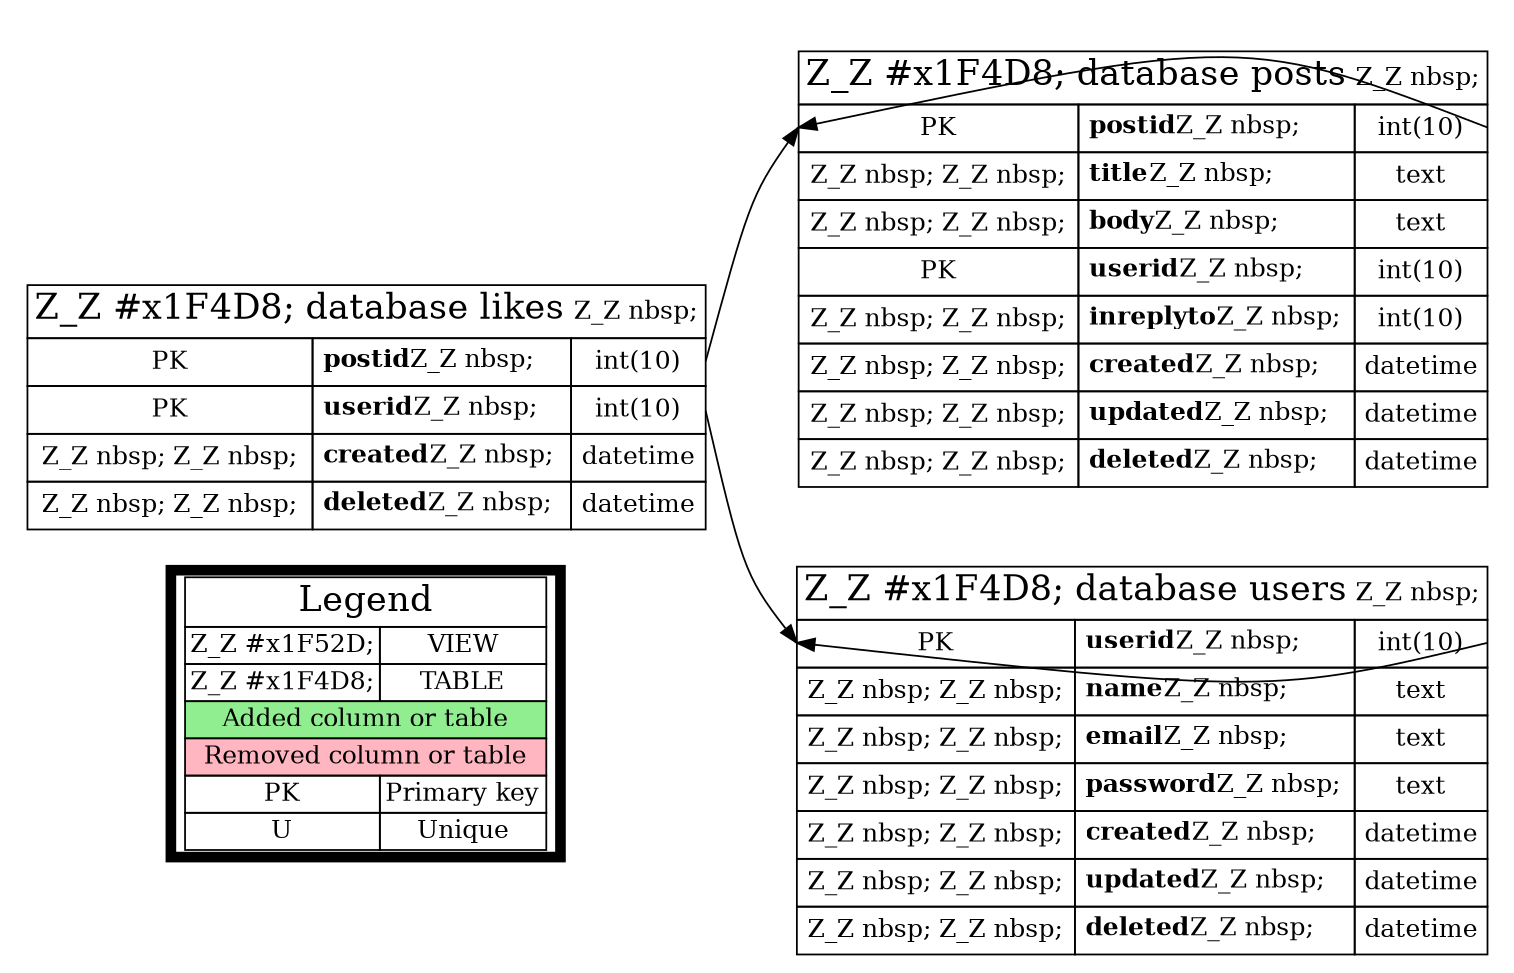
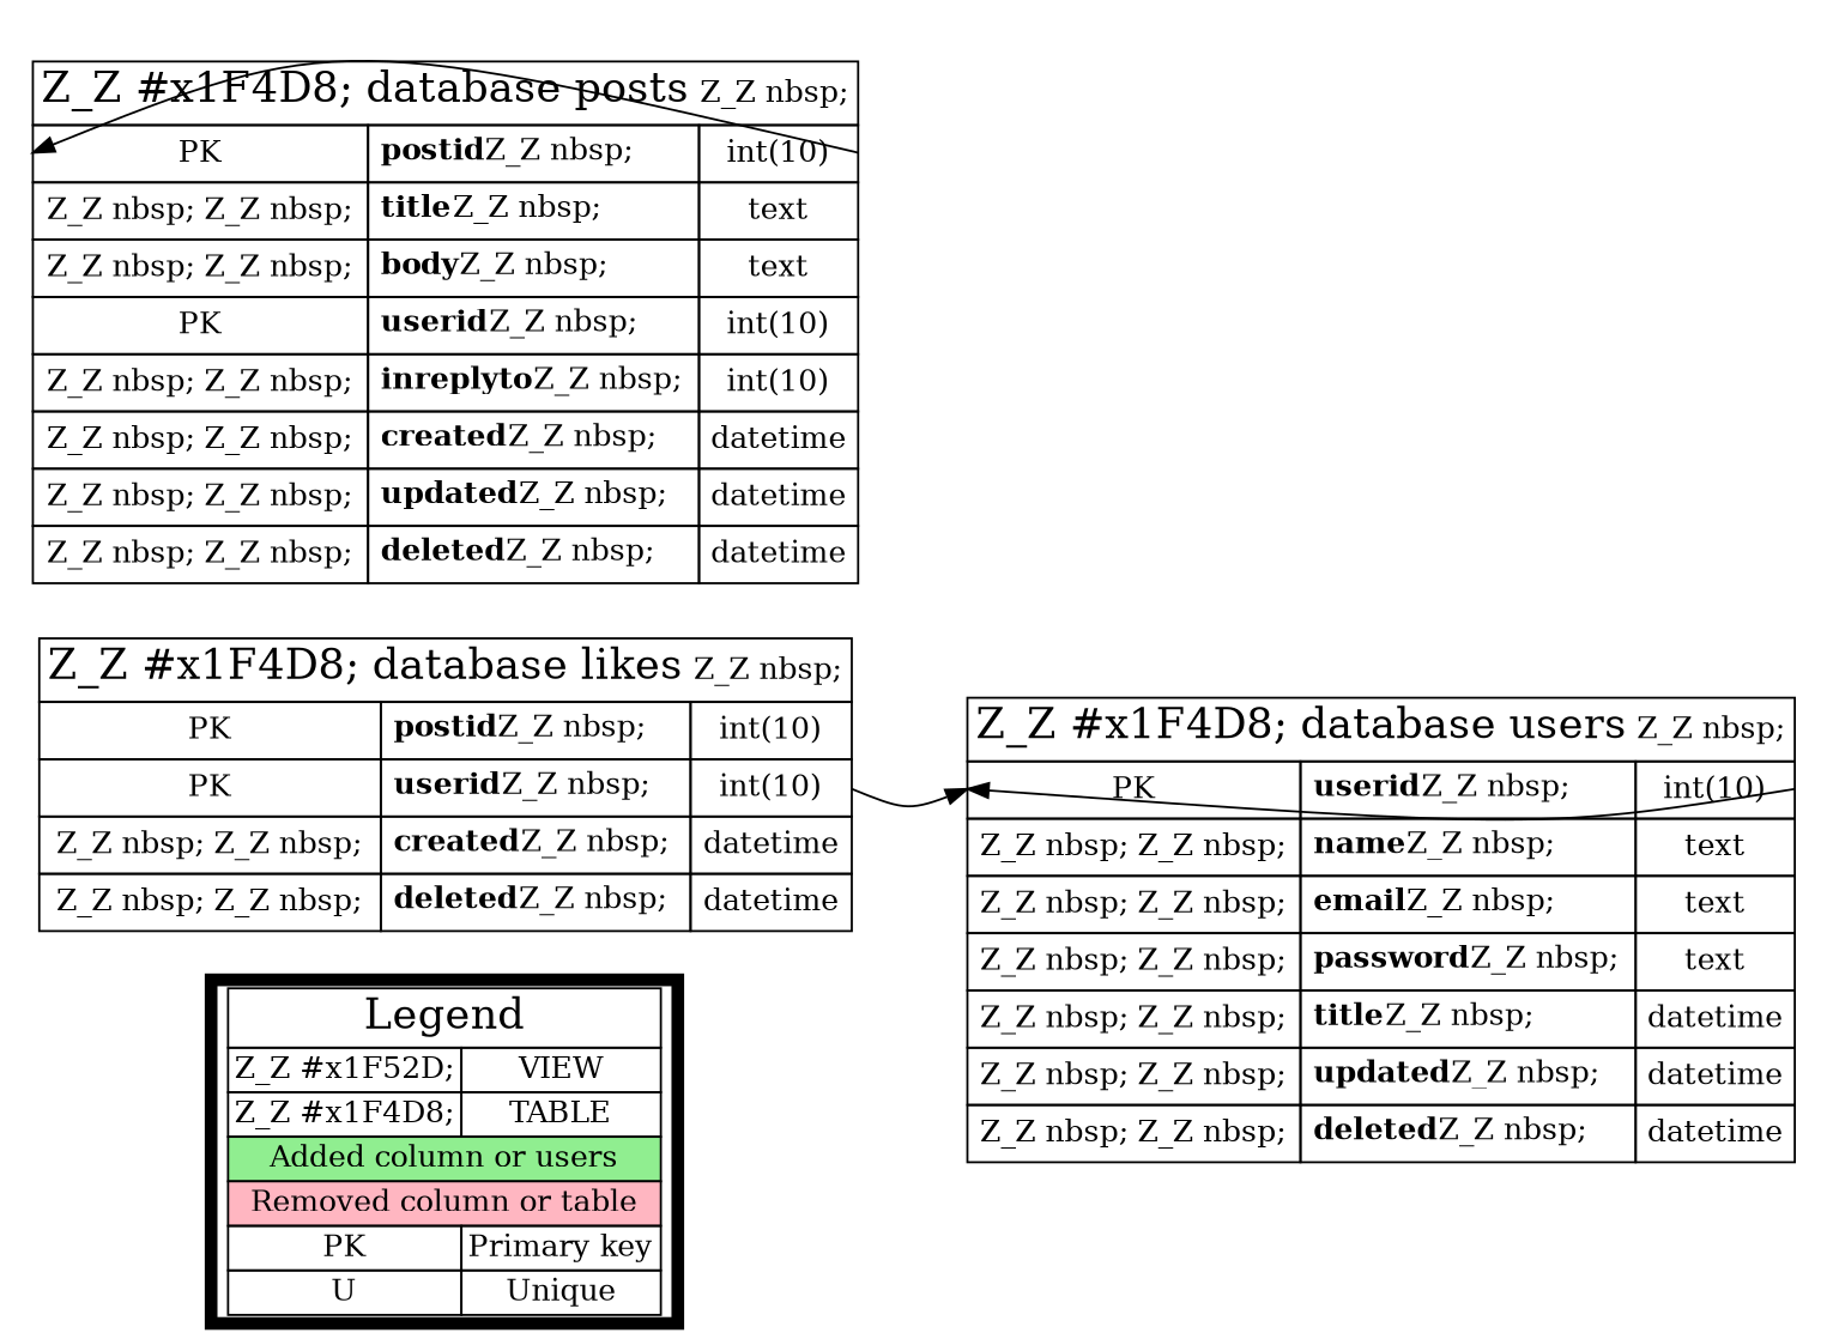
  digraph {
    rankdir=LR
    splines=curved
    node [shape=plaintext]
    edge [headport="T4:w"]
-   n1 [label=<<TABLE BGCOLOR="white" BORDER="0" CELLBORDER="1" CELLSPACING="0">         <TR><TD COLSPAN="2"><FONT POINT-SIZE="20">Legend</FONT></TD></TR>         <TR><TD>Z_Z #x1F52D;</TD><TD>VIEW</TD></TR>         <TR><TD>Z_Z #x1F4D8;</TD><TD>TABLE</TD></TR>         <TR><TD COLSPAN="2" BGCOLOR="lightgreen">Added column or table</TD></TR>         <TR><TD COLSPAN="2" BGCOLOR="lightpink">Removed column or table</TD></TR>         <TR><TD>PK</TD><TD>Primary key</TD></TR>         <TR><TD>U</TD><TD>Unique</TD></TR>       </TABLE>> penwidth=6 shape=record]
+   n1 [label=<<TABLE BGCOLOR="white" BORDER="0" CELLBORDER="1" CELLSPACING="0">         <TR><TD COLSPAN="2"><FONT POINT-SIZE="20">Legend</FONT></TD></TR>         <TR><TD>Z_Z #x1F52D;</TD><TD>VIEW</TD></TR>         <TR><TD>Z_Z #x1F4D8;</TD><TD>TABLE</TD></TR>         <TR><TD COLSPAN="2" BGCOLOR="lightgreen">Added column or users</TD></TR>         <TR><TD COLSPAN="2" BGCOLOR="lightpink">Removed column or table</TD></TR>         <TR><TD>PK</TD><TD>Primary key</TD></TR>         <TR><TD>U</TD><TD>Unique</TD></TR>       </TABLE>> penwidth=6 shape=record]
    n2 [label=<<TABLE BORDER="0" CELLBORDER="1" CELLSPACING="0" CELLPADDING="3">       <TR><TD COLSPAN="3"><FONT POINT-SIZE="20">Z_Z #x1F4D8; database likes</FONT> Z_Z nbsp;</TD></TR>       <TR PORT="P0"><TD PORT="T0">PK</TD><TD CELLPADDING="5" ALIGN="LEFT" ><B>postid</B>Z_Z nbsp;</TD><TD PORT="H0">int(10)</TD></TR>       <TR PORT="P1"><TD PORT="T1">PK</TD><TD CELLPADDING="5" ALIGN="LEFT" ><B>userid</B>Z_Z nbsp;</TD><TD PORT="H1">int(10)</TD></TR>       <TR PORT="P2"><TD PORT="T2">Z_Z nbsp; Z_Z nbsp;</TD><TD CELLPADDING="5" ALIGN="LEFT" ><B>created</B>Z_Z nbsp;</TD><TD PORT="H2">datetime</TD></TR>       <TR PORT="P3"><TD PORT="T3">Z_Z nbsp; Z_Z nbsp;</TD><TD CELLPADDING="5" ALIGN="LEFT" ><B>deleted</B>Z_Z nbsp;</TD><TD PORT="H3">datetime</TD></TR>     </TABLE>>]
    n3 [label=<<TABLE BORDER="0" CELLBORDER="1" CELLSPACING="0" CELLPADDING="3">       <TR><TD COLSPAN="3"><FONT POINT-SIZE="20">Z_Z #x1F4D8; database posts</FONT> Z_Z nbsp;</TD></TR>       <TR PORT="P4"><TD PORT="T4">PK</TD><TD CELLPADDING="5" ALIGN="LEFT" ><B>postid</B>Z_Z nbsp;</TD><TD PORT="H4">int(10)</TD></TR>       <TR PORT="P5"><TD PORT="T5">Z_Z nbsp; Z_Z nbsp;</TD><TD CELLPADDING="5" ALIGN="LEFT" ><B>title</B>Z_Z nbsp;</TD><TD PORT="H5">text</TD></TR>       <TR PORT="P6"><TD PORT="T6">Z_Z nbsp; Z_Z nbsp;</TD><TD CELLPADDING="5" ALIGN="LEFT" ><B>body</B>Z_Z nbsp;</TD><TD PORT="H6">text</TD></TR>       <TR PORT="P7"><TD PORT="T7">PK</TD><TD CELLPADDING="5" ALIGN="LEFT" ><B>userid</B>Z_Z nbsp;</TD><TD PORT="H7">int(10)</TD></TR>       <TR PORT="P8"><TD PORT="T8">Z_Z nbsp; Z_Z nbsp;</TD><TD CELLPADDING="5" ALIGN="LEFT" ><B>inreplyto</B>Z_Z nbsp;</TD><TD PORT="H8">int(10)</TD></TR>       <TR PORT="P9"><TD PORT="T9">Z_Z nbsp; Z_Z nbsp;</TD><TD CELLPADDING="5" ALIGN="LEFT" ><B>created</B>Z_Z nbsp;</TD><TD PORT="H9">datetime</TD></TR>       <TR PORT="P10"><TD PORT="T10">Z_Z nbsp; Z_Z nbsp;</TD><TD CELLPADDING="5" ALIGN="LEFT" ><B>updated</B>Z_Z nbsp;</TD><TD PORT="H10">datetime</TD></TR>       <TR PORT="P11"><TD PORT="T11">Z_Z nbsp; Z_Z nbsp;</TD><TD CELLPADDING="5" ALIGN="LEFT" ><B>deleted</B>Z_Z nbsp;</TD><TD PORT="H11">datetime</TD></TR>     </TABLE>>]
-   n4 [label=<<TABLE BORDER="0" CELLBORDER="1" CELLSPACING="0" CELLPADDING="3">       <TR><TD COLSPAN="3"><FONT POINT-SIZE="20">Z_Z #x1F4D8; database users</FONT> Z_Z nbsp;</TD></TR>       <TR PORT="P12"><TD PORT="T12">PK</TD><TD CELLPADDING="5" ALIGN="LEFT" ><B>userid</B>Z_Z nbsp;</TD><TD PORT="H12">int(10)</TD></TR>       <TR PORT="P13"><TD PORT="T13">Z_Z nbsp; Z_Z nbsp;</TD><TD CELLPADDING="5" ALIGN="LEFT" ><B>name</B>Z_Z nbsp;</TD><TD PORT="H13">text</TD></TR>       <TR PORT="P14"><TD PORT="T14">Z_Z nbsp; Z_Z nbsp;</TD><TD CELLPADDING="5" ALIGN="LEFT" ><B>email</B>Z_Z nbsp;</TD><TD PORT="H14">text</TD></TR>       <TR PORT="P15"><TD PORT="T15">Z_Z nbsp; Z_Z nbsp;</TD><TD CELLPADDING="5" ALIGN="LEFT" ><B>password</B>Z_Z nbsp;</TD><TD PORT="H15">text</TD></TR>       <TR PORT="P16"><TD PORT="T16">Z_Z nbsp; Z_Z nbsp;</TD><TD CELLPADDING="5" ALIGN="LEFT" ><B>created</B>Z_Z nbsp;</TD><TD PORT="H16">datetime</TD></TR>       <TR PORT="P17"><TD PORT="T17">Z_Z nbsp; Z_Z nbsp;</TD><TD CELLPADDING="5" ALIGN="LEFT" ><B>updated</B>Z_Z nbsp;</TD><TD PORT="H17">datetime</TD></TR>       <TR PORT="P18"><TD PORT="T18">Z_Z nbsp; Z_Z nbsp;</TD><TD CELLPADDING="5" ALIGN="LEFT" ><B>deleted</B>Z_Z nbsp;</TD><TD PORT="H18">datetime</TD></TR>     </TABLE>>]
-   n2 -> n3 [tailport="H0:e"]
+   n4 [label=<<TABLE BORDER="0" CELLBORDER="1" CELLSPACING="0" CELLPADDING="3">       <TR><TD COLSPAN="3"><FONT POINT-SIZE="20">Z_Z #x1F4D8; database users</FONT> Z_Z nbsp;</TD></TR>       <TR PORT="P12"><TD PORT="T12">PK</TD><TD CELLPADDING="5" ALIGN="LEFT" ><B>userid</B>Z_Z nbsp;</TD><TD PORT="H12">int(10)</TD></TR>       <TR PORT="P13"><TD PORT="T13">Z_Z nbsp; Z_Z nbsp;</TD><TD CELLPADDING="5" ALIGN="LEFT" ><B>name</B>Z_Z nbsp;</TD><TD PORT="H13">text</TD></TR>       <TR PORT="P14"><TD PORT="T14">Z_Z nbsp; Z_Z nbsp;</TD><TD CELLPADDING="5" ALIGN="LEFT" ><B>email</B>Z_Z nbsp;</TD><TD PORT="H14">text</TD></TR>       <TR PORT="P15"><TD PORT="T15">Z_Z nbsp; Z_Z nbsp;</TD><TD CELLPADDING="5" ALIGN="LEFT" ><B>password</B>Z_Z nbsp;</TD><TD PORT="H15">text</TD></TR>       <TR PORT="P16"><TD PORT="T16">Z_Z nbsp; Z_Z nbsp;</TD><TD CELLPADDING="5" ALIGN="LEFT" ><B>title</B>Z_Z nbsp;</TD><TD PORT="H16">datetime</TD></TR>       <TR PORT="P17"><TD PORT="T17">Z_Z nbsp; Z_Z nbsp;</TD><TD CELLPADDING="5" ALIGN="LEFT" ><B>updated</B>Z_Z nbsp;</TD><TD PORT="H17">datetime</TD></TR>       <TR PORT="P18"><TD PORT="T18">Z_Z nbsp; Z_Z nbsp;</TD><TD CELLPADDING="5" ALIGN="LEFT" ><B>deleted</B>Z_Z nbsp;</TD><TD PORT="H18">datetime</TD></TR>     </TABLE>>]
    n2 -> n4 [headport="T12:w" tailport="H1:e"]
    n3 -> n3 [tailport="H4:e"]
    n4 -> n4 [headport="T12:w" tailport="H12:e"]
  }
